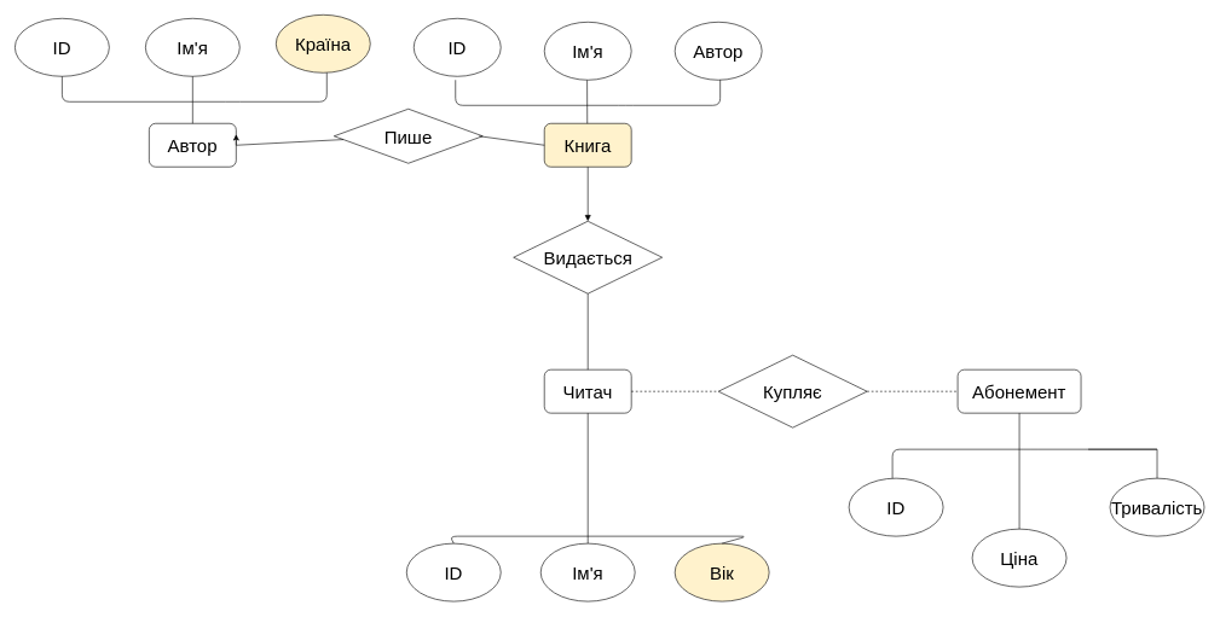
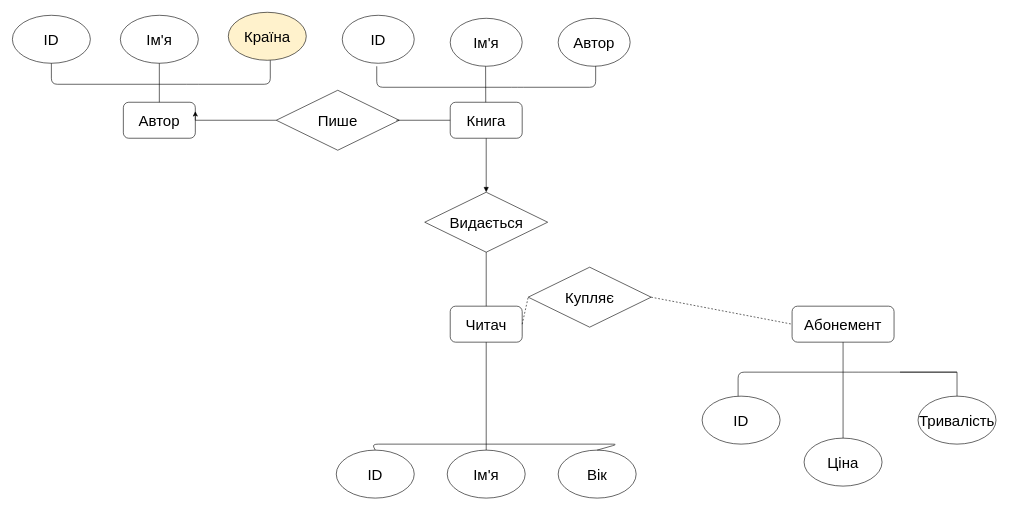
  <mxCell id="0" />
  <mxCell id="1" parent="0" />
  <mxCell id="2" value="&lt;span style=&quot;font-size: 25px;&quot;&gt;Автор&lt;/span&gt;" style="rounded=1;whiteSpace=wrap;html=1;" parent="1" vertex="1"><mxGeometry x="205" y="170" width="120" height="60" as="geometry" /></mxCell>
- <mxCell id="3" value="&lt;span style=&quot;font-size: 25px&quot;&gt;Книга&lt;/span&gt;" style="rounded=1;whiteSpace=wrap;html=1;fillColor=#fff2cc;" parent="1" vertex="1"><mxGeometry x="750" y="170" width="120" height="60" as="geometry" /></mxCell>
+ <mxCell id="3" value="&lt;span style=&quot;font-size: 25px&quot;&gt;Книга&lt;/span&gt;" style="rounded=1;whiteSpace=wrap;html=1;" parent="1" vertex="1"><mxGeometry x="750" y="170" width="120" height="60" as="geometry" /></mxCell>
  <mxCell id="4" value="&lt;font style=&quot;font-size: 25px&quot;&gt;Читач&lt;/font&gt;" style="rounded=1;whiteSpace=wrap;html=1;" parent="1" vertex="1"><mxGeometry x="750" y="510" width="120" height="60" as="geometry" /></mxCell>
  <mxCell id="5" value="&lt;font style=&quot;font-size: 25px&quot;&gt;Абонемент&lt;/font&gt;" style="rounded=1;whiteSpace=wrap;html=1;" parent="1" vertex="1"><mxGeometry x="1320" y="510" width="170" height="60" as="geometry" /></mxCell>
- <mxCell id="6" value="&lt;font style=&quot;font-size: 25px&quot;&gt;Пише&lt;/font&gt;" style="rhombus;whiteSpace=wrap;html=1;" parent="1" vertex="1"><mxGeometry x="460" y="150" width="205" height="75" as="geometry" /></mxCell>
- <mxCell id="7" value="&lt;span style=&quot;font-size: 25px;&quot;&gt;Видається&lt;/span&gt;" style="rhombus;whiteSpace=wrap;html=1;" parent="1" vertex="1"><mxGeometry x="707.5" y="305" width="205" height="100" as="geometry" /></mxCell>
- <mxCell id="8" value="&lt;font style=&quot;font-size: 25px&quot;&gt;Купляє&lt;/font&gt;" style="rhombus;whiteSpace=wrap;html=1;" parent="1" vertex="1"><mxGeometry x="990" y="490" width="205" height="100" as="geometry" /></mxCell>
+ <mxCell id="6" value="&lt;font style=&quot;font-size: 25px&quot;&gt;Пише&lt;/font&gt;" style="rhombus;whiteSpace=wrap;html=1;" parent="1" vertex="1"><mxGeometry x="460" y="150" width="205" height="100" as="geometry" /></mxCell>
+ <mxCell id="7" value="&lt;span style=&quot;font-size: 25px;&quot;&gt;Видається&lt;/span&gt;" style="rhombus;whiteSpace=wrap;html=1;" parent="1" vertex="1"><mxGeometry x="707.5" y="320" width="205" height="100" as="geometry" /></mxCell>
+ <mxCell id="8" value="&lt;font style=&quot;font-size: 25px&quot;&gt;Купляє&lt;/font&gt;" style="rhombus;whiteSpace=wrap;html=1;" parent="1" vertex="1"><mxGeometry x="880" y="445" width="205" height="100" as="geometry" /></mxCell>
  <mxCell id="9" value="" style="endArrow=none;html=1;exitX=1;exitY=0.5;exitDx=0;exitDy=0;" parent="1" source="2" target="6" edge="1"><mxGeometry width="50" height="50" relative="1" as="geometry"><mxPoint x="760" y="440" as="sourcePoint" /><mxPoint x="810" y="390" as="targetPoint" /></mxGeometry></mxCell>
  <mxCell id="10" value="" style="endArrow=none;html=1;entryX=0;entryY=0.5;entryDx=0;entryDy=0;exitX=0.976;exitY=0.5;exitDx=0;exitDy=0;exitPerimeter=0;" parent="1" source="6" target="3" edge="1"><mxGeometry width="50" height="50" relative="1" as="geometry"><mxPoint x="670" y="200" as="sourcePoint" /><mxPoint x="470" y="210" as="targetPoint" /></mxGeometry></mxCell>
  <mxCell id="11" value="" style="endArrow=block;html=1;exitX=0.5;exitY=1;exitDx=0;exitDy=0;entryX=0.5;entryY=0;entryDx=0;entryDy=0;" parent="1" source="3" target="7" edge="1"><mxGeometry width="50" height="50" relative="1" as="geometry"><mxPoint x="390" y="220" as="sourcePoint" /><mxPoint x="480" y="220" as="targetPoint" /></mxGeometry></mxCell>
  <mxCell id="12" value="" style="endArrow=none;html=1;exitX=0.5;exitY=1;exitDx=0;exitDy=0;entryX=0.5;entryY=0;entryDx=0;entryDy=0;" parent="1" source="7" target="4" edge="1"><mxGeometry width="50" height="50" relative="1" as="geometry"><mxPoint x="400" y="230" as="sourcePoint" /><mxPoint x="490" y="230" as="targetPoint" /></mxGeometry></mxCell>
  <mxCell id="13" value="" style="endArrow=none;html=1;exitX=1;exitY=0.5;exitDx=0;exitDy=0;entryX=0;entryY=0.5;entryDx=0;entryDy=0;dashed=1;" parent="1" source="4" target="8" edge="1"><mxGeometry width="50" height="50" relative="1" as="geometry"><mxPoint x="430" y="260" as="sourcePoint" /><mxPoint x="520" y="260" as="targetPoint" /></mxGeometry></mxCell>
  <mxCell id="14" value="" style="endArrow=none;html=1;exitX=1;exitY=0.5;exitDx=0;exitDy=0;entryX=0;entryY=0.5;entryDx=0;entryDy=0;dashed=1;" parent="1" source="8" target="5" edge="1"><mxGeometry width="50" height="50" relative="1" as="geometry"><mxPoint x="440" y="270" as="sourcePoint" /><mxPoint x="530" y="270" as="targetPoint" /></mxGeometry></mxCell>
  <mxCell id="15" value="&lt;font style=&quot;font-size: 25px&quot;&gt;ID&lt;/font&gt;" style="ellipse;whiteSpace=wrap;html=1;" parent="1" vertex="1"><mxGeometry x="20" y="25" width="130" height="80" as="geometry" /></mxCell>
  <mxCell id="16" value="&lt;font style=&quot;font-size: 25px&quot;&gt;Ім'я&lt;br&gt;&lt;/font&gt;" style="ellipse;whiteSpace=wrap;html=1;" parent="1" vertex="1"><mxGeometry x="200" y="25" width="130" height="80" as="geometry" /></mxCell>
  <mxCell id="17" value="&lt;font style=&quot;font-size: 25px&quot;&gt;Країна&lt;br&gt;&lt;/font&gt;" style="ellipse;whiteSpace=wrap;html=1;fillColor=#fff2cc;" parent="1" vertex="1"><mxGeometry x="380" y="20" width="130" height="80" as="geometry" /></mxCell>
  <mxCell id="18" value="&lt;font style=&quot;font-size: 25px&quot;&gt;ID&lt;/font&gt;" style="ellipse;whiteSpace=wrap;html=1;" parent="1" vertex="1"><mxGeometry x="560" y="750" width="130" height="80" as="geometry" /></mxCell>
  <mxCell id="19" value="&lt;font style=&quot;font-size: 25px&quot;&gt;Ім'я&lt;br&gt;&lt;/font&gt;" style="ellipse;whiteSpace=wrap;html=1;" parent="1" vertex="1"><mxGeometry x="745" y="750" width="130" height="80" as="geometry" /></mxCell>
- <mxCell id="20" value="&lt;font style=&quot;font-size: 25px&quot;&gt;Вік&lt;/font&gt;" style="ellipse;whiteSpace=wrap;html=1;fillColor=#fff2cc;" parent="1" vertex="1"><mxGeometry x="930" y="750" width="130" height="80" as="geometry" /></mxCell>
+ <mxCell id="20" value="&lt;font style=&quot;font-size: 25px&quot;&gt;Вік&lt;/font&gt;" style="ellipse;whiteSpace=wrap;html=1;" parent="1" vertex="1"><mxGeometry x="930" y="750" width="130" height="80" as="geometry" /></mxCell>
  <mxCell id="21" value="&lt;font style=&quot;font-size: 25px&quot;&gt;ID&lt;/font&gt;" style="ellipse;whiteSpace=wrap;html=1;" parent="1" vertex="1"><mxGeometry x="1170" y="660" width="130" height="80" as="geometry" /></mxCell>
  <mxCell id="22" value="&lt;font style=&quot;font-size: 25px&quot;&gt;Ціна&lt;/font&gt;" style="ellipse;whiteSpace=wrap;html=1;" parent="1" vertex="1"><mxGeometry x="1340" y="730" width="130" height="80" as="geometry" /></mxCell>
  <mxCell id="23" value="&lt;font style=&quot;font-size: 25px&quot;&gt;Тривалість&lt;br&gt;&lt;/font&gt;" style="ellipse;whiteSpace=wrap;html=1;" parent="1" vertex="1"><mxGeometry x="1530" y="660" width="130" height="80" as="geometry" /></mxCell>
  <mxCell id="24" value="" style="endArrow=none;html=1;entryX=0.5;entryY=1;entryDx=0;entryDy=0;" parent="1" target="15" edge="1"><mxGeometry width="50" height="50" relative="1" as="geometry"><mxPoint x="450" y="100" as="sourcePoint" /><mxPoint x="810" y="430" as="targetPoint" /><Array as="points"><mxPoint x="450" y="140" /><mxPoint x="320" y="140" /><mxPoint x="85" y="140" /></Array></mxGeometry></mxCell>
  <mxCell id="25" value="" style="endArrow=none;html=1;exitX=0.5;exitY=1;exitDx=0;exitDy=0;" parent="1" source="16" edge="1"><mxGeometry width="50" height="50" relative="1" as="geometry"><mxPoint x="760" y="480" as="sourcePoint" /><mxPoint x="265" y="140" as="targetPoint" /></mxGeometry></mxCell>
  <mxCell id="26" value="" style="endArrow=none;html=1;exitX=0.5;exitY=0;exitDx=0;exitDy=0;" parent="1" source="2" edge="1"><mxGeometry width="50" height="50" relative="1" as="geometry"><mxPoint x="260" y="190" as="sourcePoint" /><mxPoint x="265" y="140" as="targetPoint" /></mxGeometry></mxCell>
  <mxCell id="27" value="" style="endArrow=none;html=1;exitX=0.5;exitY=0;exitDx=0;exitDy=0;entryX=0.5;entryY=0;entryDx=0;entryDy=0;" parent="1" source="18" target="20" edge="1"><mxGeometry width="50" height="50" relative="1" as="geometry"><mxPoint x="760" y="480" as="sourcePoint" /><mxPoint x="810" y="430" as="targetPoint" /><Array as="points"><mxPoint x="620" y="740" /><mxPoint x="1030" y="740" /></Array></mxGeometry></mxCell>
  <mxCell id="28" value="" style="endArrow=none;html=1;exitX=0.5;exitY=0;exitDx=0;exitDy=0;" parent="1" source="19" edge="1"><mxGeometry width="50" height="50" relative="1" as="geometry"><mxPoint x="760" y="480" as="sourcePoint" /><mxPoint x="810" y="570" as="targetPoint" /></mxGeometry></mxCell>
  <mxCell id="29" value="" style="endArrow=none;html=1;" parent="1" edge="1"><mxGeometry width="50" height="50" relative="1" as="geometry"><mxPoint x="1230" y="660" as="sourcePoint" /><mxPoint x="1500" y="620" as="targetPoint" /><Array as="points"><mxPoint x="1230" y="620" /><mxPoint x="1420" y="620" /><mxPoint x="1600" y="620" /></Array></mxGeometry></mxCell>
  <mxCell id="30" value="" style="endArrow=none;html=1;exitX=0.5;exitY=1;exitDx=0;exitDy=0;" parent="1" source="5" edge="1"><mxGeometry width="50" height="50" relative="1" as="geometry"><mxPoint x="760" y="480" as="sourcePoint" /><mxPoint x="1405" y="620" as="targetPoint" /></mxGeometry></mxCell>
  <mxCell id="31" value="" style="endArrow=none;html=1;exitX=0.5;exitY=0;exitDx=0;exitDy=0;" parent="1" source="22" edge="1"><mxGeometry width="50" height="50" relative="1" as="geometry"><mxPoint x="760" y="480" as="sourcePoint" /><mxPoint x="1405" y="620" as="targetPoint" /></mxGeometry></mxCell>
  <mxCell id="32" value="" style="endArrow=none;html=1;exitX=0.5;exitY=0;exitDx=0;exitDy=0;" parent="1" source="23" edge="1"><mxGeometry width="50" height="50" relative="1" as="geometry"><mxPoint x="760" y="480" as="sourcePoint" /><mxPoint x="1595" y="620" as="targetPoint" /></mxGeometry></mxCell>
  <mxCell id="33" style="edgeStyle=orthogonalEdgeStyle;rounded=0;orthogonalLoop=1;jettySize=auto;html=1;exitX=1;exitY=0.5;exitDx=0;exitDy=0;entryX=1;entryY=0.25;entryDx=0;entryDy=0;" parent="1" source="2" target="2" edge="1"><mxGeometry relative="1" as="geometry" /></mxCell>
  <mxCell id="34" value="" style="endArrow=none;html=1;entryX=0.5;entryY=1;entryDx=0;entryDy=0;" parent="1" edge="1"><mxGeometry width="50" height="50" relative="1" as="geometry"><mxPoint x="992.5" y="105" as="sourcePoint" /><mxPoint x="627.5" y="110" as="targetPoint" /><Array as="points"><mxPoint x="992.5" y="145" /><mxPoint x="862.5" y="145" /><mxPoint x="627.5" y="145" /></Array></mxGeometry></mxCell>
  <mxCell id="35" value="" style="endArrow=none;html=1;exitX=0.5;exitY=0;exitDx=0;exitDy=0;" parent="1" edge="1"><mxGeometry width="50" height="50" relative="1" as="geometry"><mxPoint x="809.23" y="170" as="sourcePoint" /><mxPoint x="809" y="110" as="targetPoint" /></mxGeometry></mxCell>
  <mxCell id="36" value="&lt;font style=&quot;font-size: 25px;&quot;&gt;ID&lt;/font&gt;" style="ellipse;whiteSpace=wrap;html=1;align=center;" parent="1" vertex="1"><mxGeometry x="570" y="25" width="120" height="80" as="geometry" /></mxCell>
  <mxCell id="37" value="&lt;span style=&quot;font-size: 25px;&quot;&gt;Ім'я&lt;/span&gt;" style="ellipse;whiteSpace=wrap;html=1;align=center;" parent="1" vertex="1"><mxGeometry x="750" y="30" width="120" height="80" as="geometry" /></mxCell>
  <mxCell id="38" value="&lt;span style=&quot;font-size: 25px;&quot;&gt;Автор&lt;/span&gt;" style="ellipse;whiteSpace=wrap;html=1;align=center;" parent="1" vertex="1"><mxGeometry x="930" y="30" width="120" height="80" as="geometry" /></mxCell>
